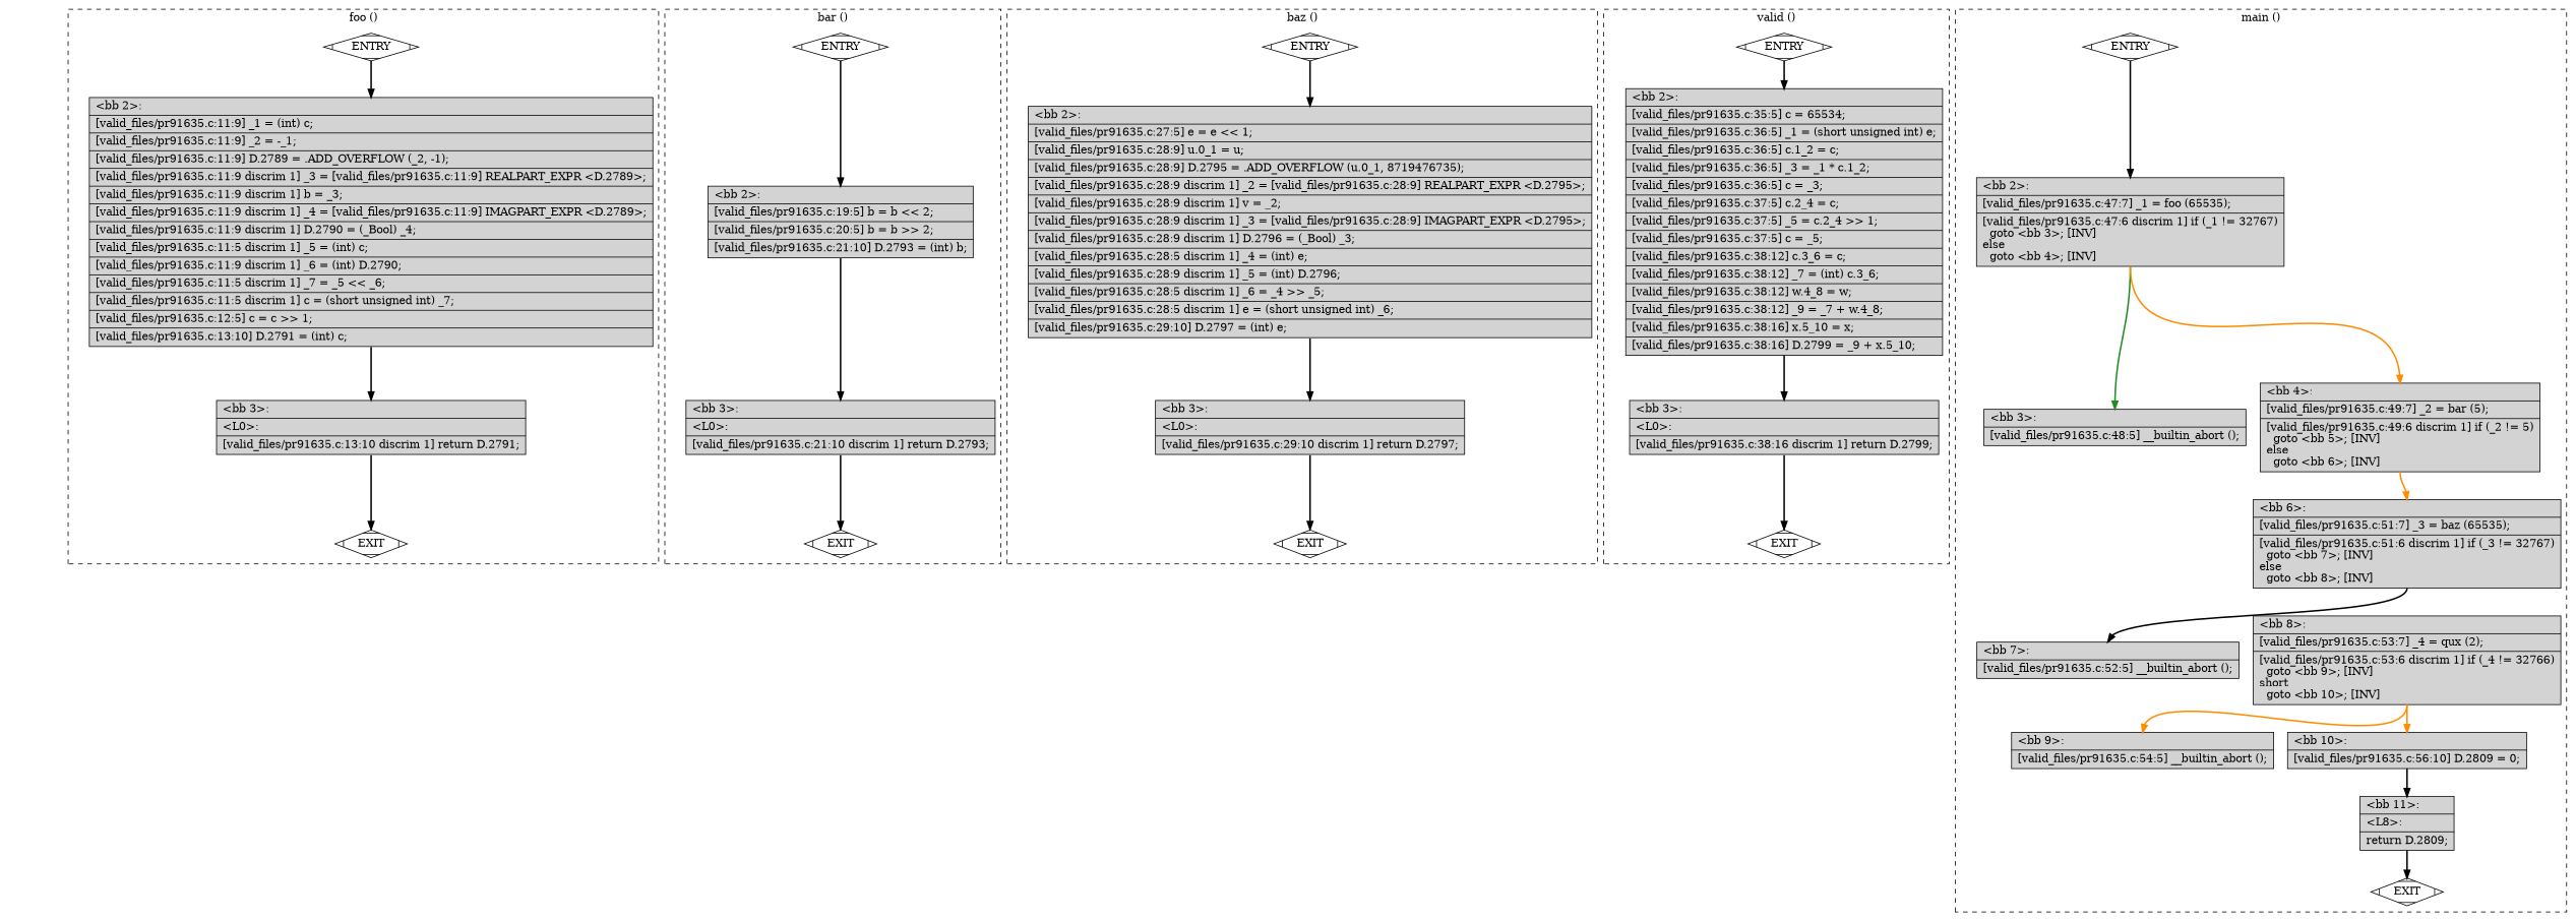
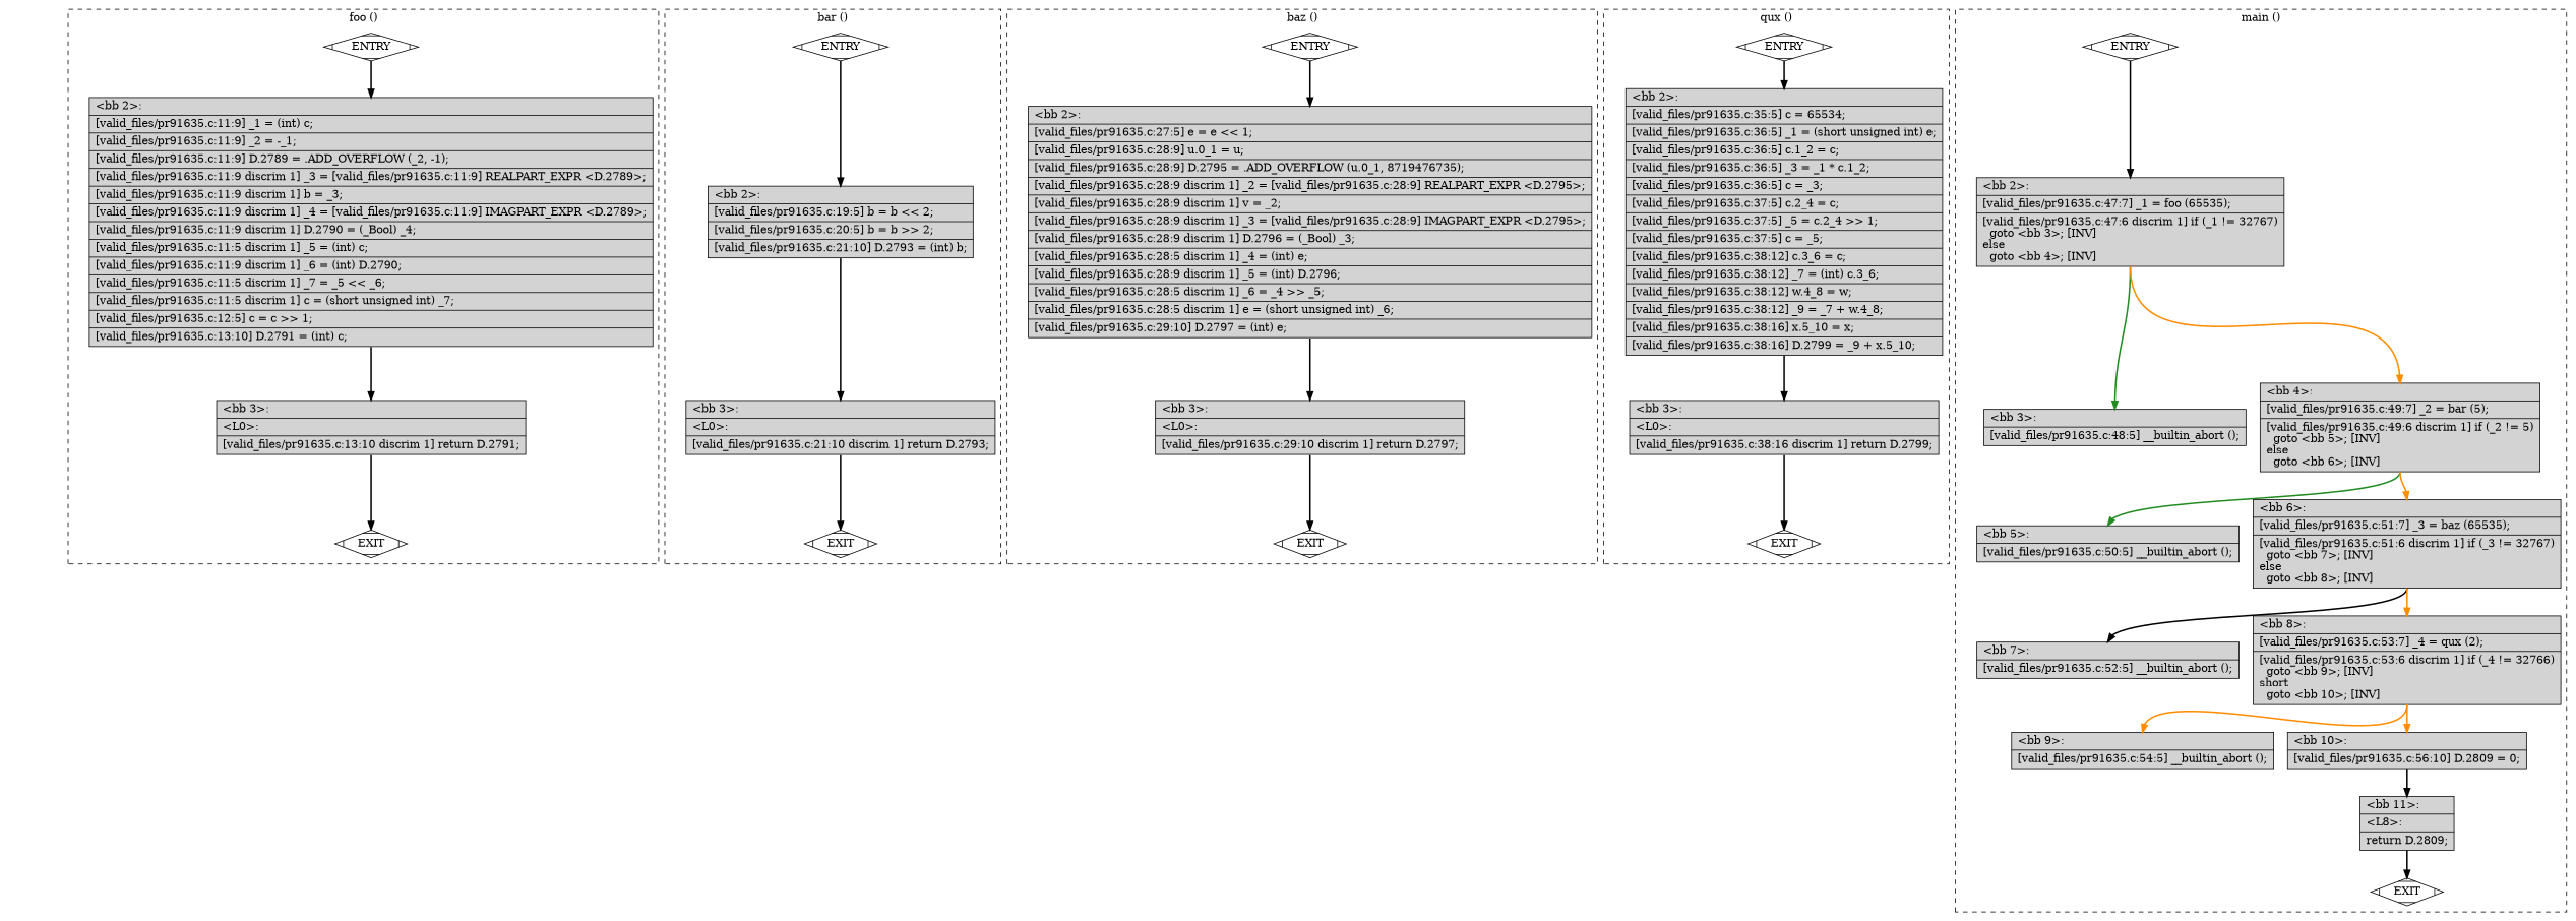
  digraph {
    node [fillcolor=lightgrey shape=record style=filled]
    edge [constraint=true headport=n style="solid,bold" tailport=s color=black weight=10]
    n1 [fillcolor=white label=ENTRY shape=Mdiamond]
    n2 [fillcolor=white label=EXIT shape=Mdiamond]
    n3 [label="{\<bb\ 2\>:\l|[valid_files/pr91635.c:11:9]\ _1\ =\ (int)\ c;\l|[valid_files/pr91635.c:11:9]\ _2\ =\ -_1;\l|[valid_files/pr91635.c:11:9]\ D.2789\ =\ .ADD_OVERFLOW\ (_2,\ -1);\l|[valid_files/pr91635.c:11:9\ discrim\ 1]\ _3\ =\ [valid_files/pr91635.c:11:9]\ REALPART_EXPR\ \<D.2789\>;\l|[valid_files/pr91635.c:11:9\ discrim\ 1]\ b\ =\ _3;\l|[valid_files/pr91635.c:11:9\ discrim\ 1]\ _4\ =\ [valid_files/pr91635.c:11:9]\ IMAGPART_EXPR\ \<D.2789\>;\l|[valid_files/pr91635.c:11:9\ discrim\ 1]\ D.2790\ =\ (_Bool)\ _4;\l|[valid_files/pr91635.c:11:5\ discrim\ 1]\ _5\ =\ (int)\ c;\l|[valid_files/pr91635.c:11:9\ discrim\ 1]\ _6\ =\ (int)\ D.2790;\l|[valid_files/pr91635.c:11:5\ discrim\ 1]\ _7\ =\ _5\ \<\<\ _6;\l|[valid_files/pr91635.c:11:5\ discrim\ 1]\ c\ =\ (short\ unsigned\ int)\ _7;\l|[valid_files/pr91635.c:12:5]\ c\ =\ c\ \>\>\ 1;\l|[valid_files/pr91635.c:13:10]\ D.2791\ =\ (int)\ c;\l}"]
    n4 [label="{\<bb\ 3\>:\l|\<L0\>:\l|[valid_files/pr91635.c:13:10\ discrim\ 1]\ return\ D.2791;\l}"]
    n5 [fillcolor=white label=ENTRY shape=Mdiamond]
    n6 [fillcolor=white label=EXIT shape=Mdiamond]
    n7 [label="{\<bb\ 2\>:\l|[valid_files/pr91635.c:19:5]\ b\ =\ b\ \<\<\ 2;\l|[valid_files/pr91635.c:20:5]\ b\ =\ b\ \>\>\ 2;\l|[valid_files/pr91635.c:21:10]\ D.2793\ =\ (int)\ b;\l}"]
    n8 [label="{\<bb\ 3\>:\l|\<L0\>:\l|[valid_files/pr91635.c:21:10\ discrim\ 1]\ return\ D.2793;\l}"]
    n9 [fillcolor=white label=ENTRY shape=Mdiamond]
    n10 [fillcolor=white label=EXIT shape=Mdiamond]
    n11 [label="{\<bb\ 2\>:\l|[valid_files/pr91635.c:27:5]\ e\ =\ e\ \<\<\ 1;\l|[valid_files/pr91635.c:28:9]\ u.0_1\ =\ u;\l|[valid_files/pr91635.c:28:9]\ D.2795\ =\ .ADD_OVERFLOW\ (u.0_1,\ 8719476735);\l|[valid_files/pr91635.c:28:9\ discrim\ 1]\ _2\ =\ [valid_files/pr91635.c:28:9]\ REALPART_EXPR\ \<D.2795\>;\l|[valid_files/pr91635.c:28:9\ discrim\ 1]\ v\ =\ _2;\l|[valid_files/pr91635.c:28:9\ discrim\ 1]\ _3\ =\ [valid_files/pr91635.c:28:9]\ IMAGPART_EXPR\ \<D.2795\>;\l|[valid_files/pr91635.c:28:9\ discrim\ 1]\ D.2796\ =\ (_Bool)\ _3;\l|[valid_files/pr91635.c:28:5\ discrim\ 1]\ _4\ =\ (int)\ e;\l|[valid_files/pr91635.c:28:9\ discrim\ 1]\ _5\ =\ (int)\ D.2796;\l|[valid_files/pr91635.c:28:5\ discrim\ 1]\ _6\ =\ _4\ \>\>\ _5;\l|[valid_files/pr91635.c:28:5\ discrim\ 1]\ e\ =\ (short\ unsigned\ int)\ _6;\l|[valid_files/pr91635.c:29:10]\ D.2797\ =\ (int)\ e;\l}"]
    n12 [label="{\<bb\ 3\>:\l|\<L0\>:\l|[valid_files/pr91635.c:29:10\ discrim\ 1]\ return\ D.2797;\l}"]
    n13 [fillcolor=white label=ENTRY shape=Mdiamond]
    n14 [fillcolor=white label=EXIT shape=Mdiamond]
    n15 [label="{\<bb\ 2\>:\l|[valid_files/pr91635.c:35:5]\ c\ =\ 65534;\l|[valid_files/pr91635.c:36:5]\ _1\ =\ (short\ unsigned\ int)\ e;\l|[valid_files/pr91635.c:36:5]\ c.1_2\ =\ c;\l|[valid_files/pr91635.c:36:5]\ _3\ =\ _1\ *\ c.1_2;\l|[valid_files/pr91635.c:36:5]\ c\ =\ _3;\l|[valid_files/pr91635.c:37:5]\ c.2_4\ =\ c;\l|[valid_files/pr91635.c:37:5]\ _5\ =\ c.2_4\ \>\>\ 1;\l|[valid_files/pr91635.c:37:5]\ c\ =\ _5;\l|[valid_files/pr91635.c:38:12]\ c.3_6\ =\ c;\l|[valid_files/pr91635.c:38:12]\ _7\ =\ (int)\ c.3_6;\l|[valid_files/pr91635.c:38:12]\ w.4_8\ =\ w;\l|[valid_files/pr91635.c:38:12]\ _9\ =\ _7\ +\ w.4_8;\l|[valid_files/pr91635.c:38:16]\ x.5_10\ =\ x;\l|[valid_files/pr91635.c:38:16]\ D.2799\ =\ _9\ +\ x.5_10;\l}"]
    n16 [label="{\<bb\ 3\>:\l|\<L0\>:\l|[valid_files/pr91635.c:38:16\ discrim\ 1]\ return\ D.2799;\l}"]
    n17 [fillcolor=white label=ENTRY shape=Mdiamond]
    n18 [fillcolor=white label=EXIT shape=Mdiamond]
    n19 [label="{\<bb\ 2\>:\l|[valid_files/pr91635.c:47:7]\ _1\ =\ foo\ (65535);\l|[valid_files/pr91635.c:47:6\ discrim\ 1]\ if\ (_1\ !=\ 32767)\l\ \ goto\ \<bb\ 3\>;\ [INV]\lelse\l\ \ goto\ \<bb\ 4\>;\ [INV]\l}"]
    n20 [label="{\<bb\ 3\>:\l|[valid_files/pr91635.c:48:5]\ __builtin_abort\ ();\l}"]
    n21 [label="{\<bb\ 4\>:\l|[valid_files/pr91635.c:49:7]\ _2\ =\ bar\ (5);\l|[valid_files/pr91635.c:49:6\ discrim\ 1]\ if\ (_2\ !=\ 5)\l\ \ goto\ \<bb\ 5\>;\ [INV]\lelse\l\ \ goto\ \<bb\ 6\>;\ [INV]\l}"]
+   n22 [label="{\<bb\ 5\>:\l|[valid_files/pr91635.c:50:5]\ __builtin_abort\ ();\l}"]
    n23 [label="{\<bb\ 6\>:\l|[valid_files/pr91635.c:51:7]\ _3\ =\ baz\ (65535);\l|[valid_files/pr91635.c:51:6\ discrim\ 1]\ if\ (_3\ !=\ 32767)\l\ \ goto\ \<bb\ 7\>;\ [INV]\lelse\l\ \ goto\ \<bb\ 8\>;\ [INV]\l}"]
    n24 [label="{\<bb\ 7\>:\l|[valid_files/pr91635.c:52:5]\ __builtin_abort\ ();\l}"]
    n25 [label="{\<bb\ 8\>:\l|[valid_files/pr91635.c:53:7]\ _4\ =\ qux\ (2);\l|[valid_files/pr91635.c:53:6\ discrim\ 1]\ if\ (_4\ !=\ 32766)\l\ \ goto\ \<bb\ 9\>;\ [INV]\lshort\l\ \ goto\ \<bb\ 10\>;\ [INV]\l}"]
    n26 [label="{\<bb\ 9\>:\l|[valid_files/pr91635.c:54:5]\ __builtin_abort\ ();\l}"]
    n27 [label="{\<bb\ 10\>:\l|[valid_files/pr91635.c:56:10]\ D.2809\ =\ 0;\l}"]
    n28 [label="{\<bb\ 11\>:\l|\<L8\>:\l|return\ D.2809;\l}"]
    subgraph cluster_1 {
      color=black
      label="foo ()"
      style=dashed
      n1
      n2
      n3
      n4
    }
    subgraph cluster_2 {
      color=black
      label="bar ()"
      style=dashed
      n5
      n6
      n7
      n8
    }
    subgraph cluster_3 {
      color=black
      label="baz ()"
      style=dashed
      n9
      n10
      n11
      n12
    }
    subgraph cluster_4 {
      color=black
-     label="valid ()"
+     label="qux ()"
      style=dashed
      n13
      n14
      n15
      n16
    }
    subgraph cluster_5 {
      color=black
      label="main ()"
      style=dashed
      n17
      n18
      n19
      n20
      n21
+     n22
      n23
      n24
      n25
      n26
      n27
      n28
    }
    n1 -> n2 [style=invis color="" weight=""]
    n1 -> n3 [weight=100]
    n3 -> n4 [weight=100]
    n4 -> n2
    n5 -> n6 [style=invis color="" weight=""]
    n5 -> n7 [weight=100]
    n7 -> n8 [weight=100]
    n8 -> n6
    n9 -> n10 [style=invis color="" weight=""]
    n9 -> n11 [weight=100]
    n11 -> n12 [weight=100]
    n12 -> n10
    n13 -> n14 [style=invis color="" weight=""]
    n13 -> n15 [weight=100]
    n15 -> n16 [weight=100]
    n16 -> n14
    n17 -> n18 [style=invis color="" weight=""]
    n17 -> n19 [weight=100]
    n19 -> n20 [color=forestgreen]
    n19 -> n21 [color=darkorange]
+   n21 -> n22 [color=forestgreen]
    n21 -> n23 [color=darkorange]
    n23 -> n24
+   n23 -> n25 [color=darkorange]
    n25 -> n26 [color=darkorange]
    n25 -> n27 [color=darkorange]
    n27 -> n28 [weight=100]
    n28 -> n18
  }
